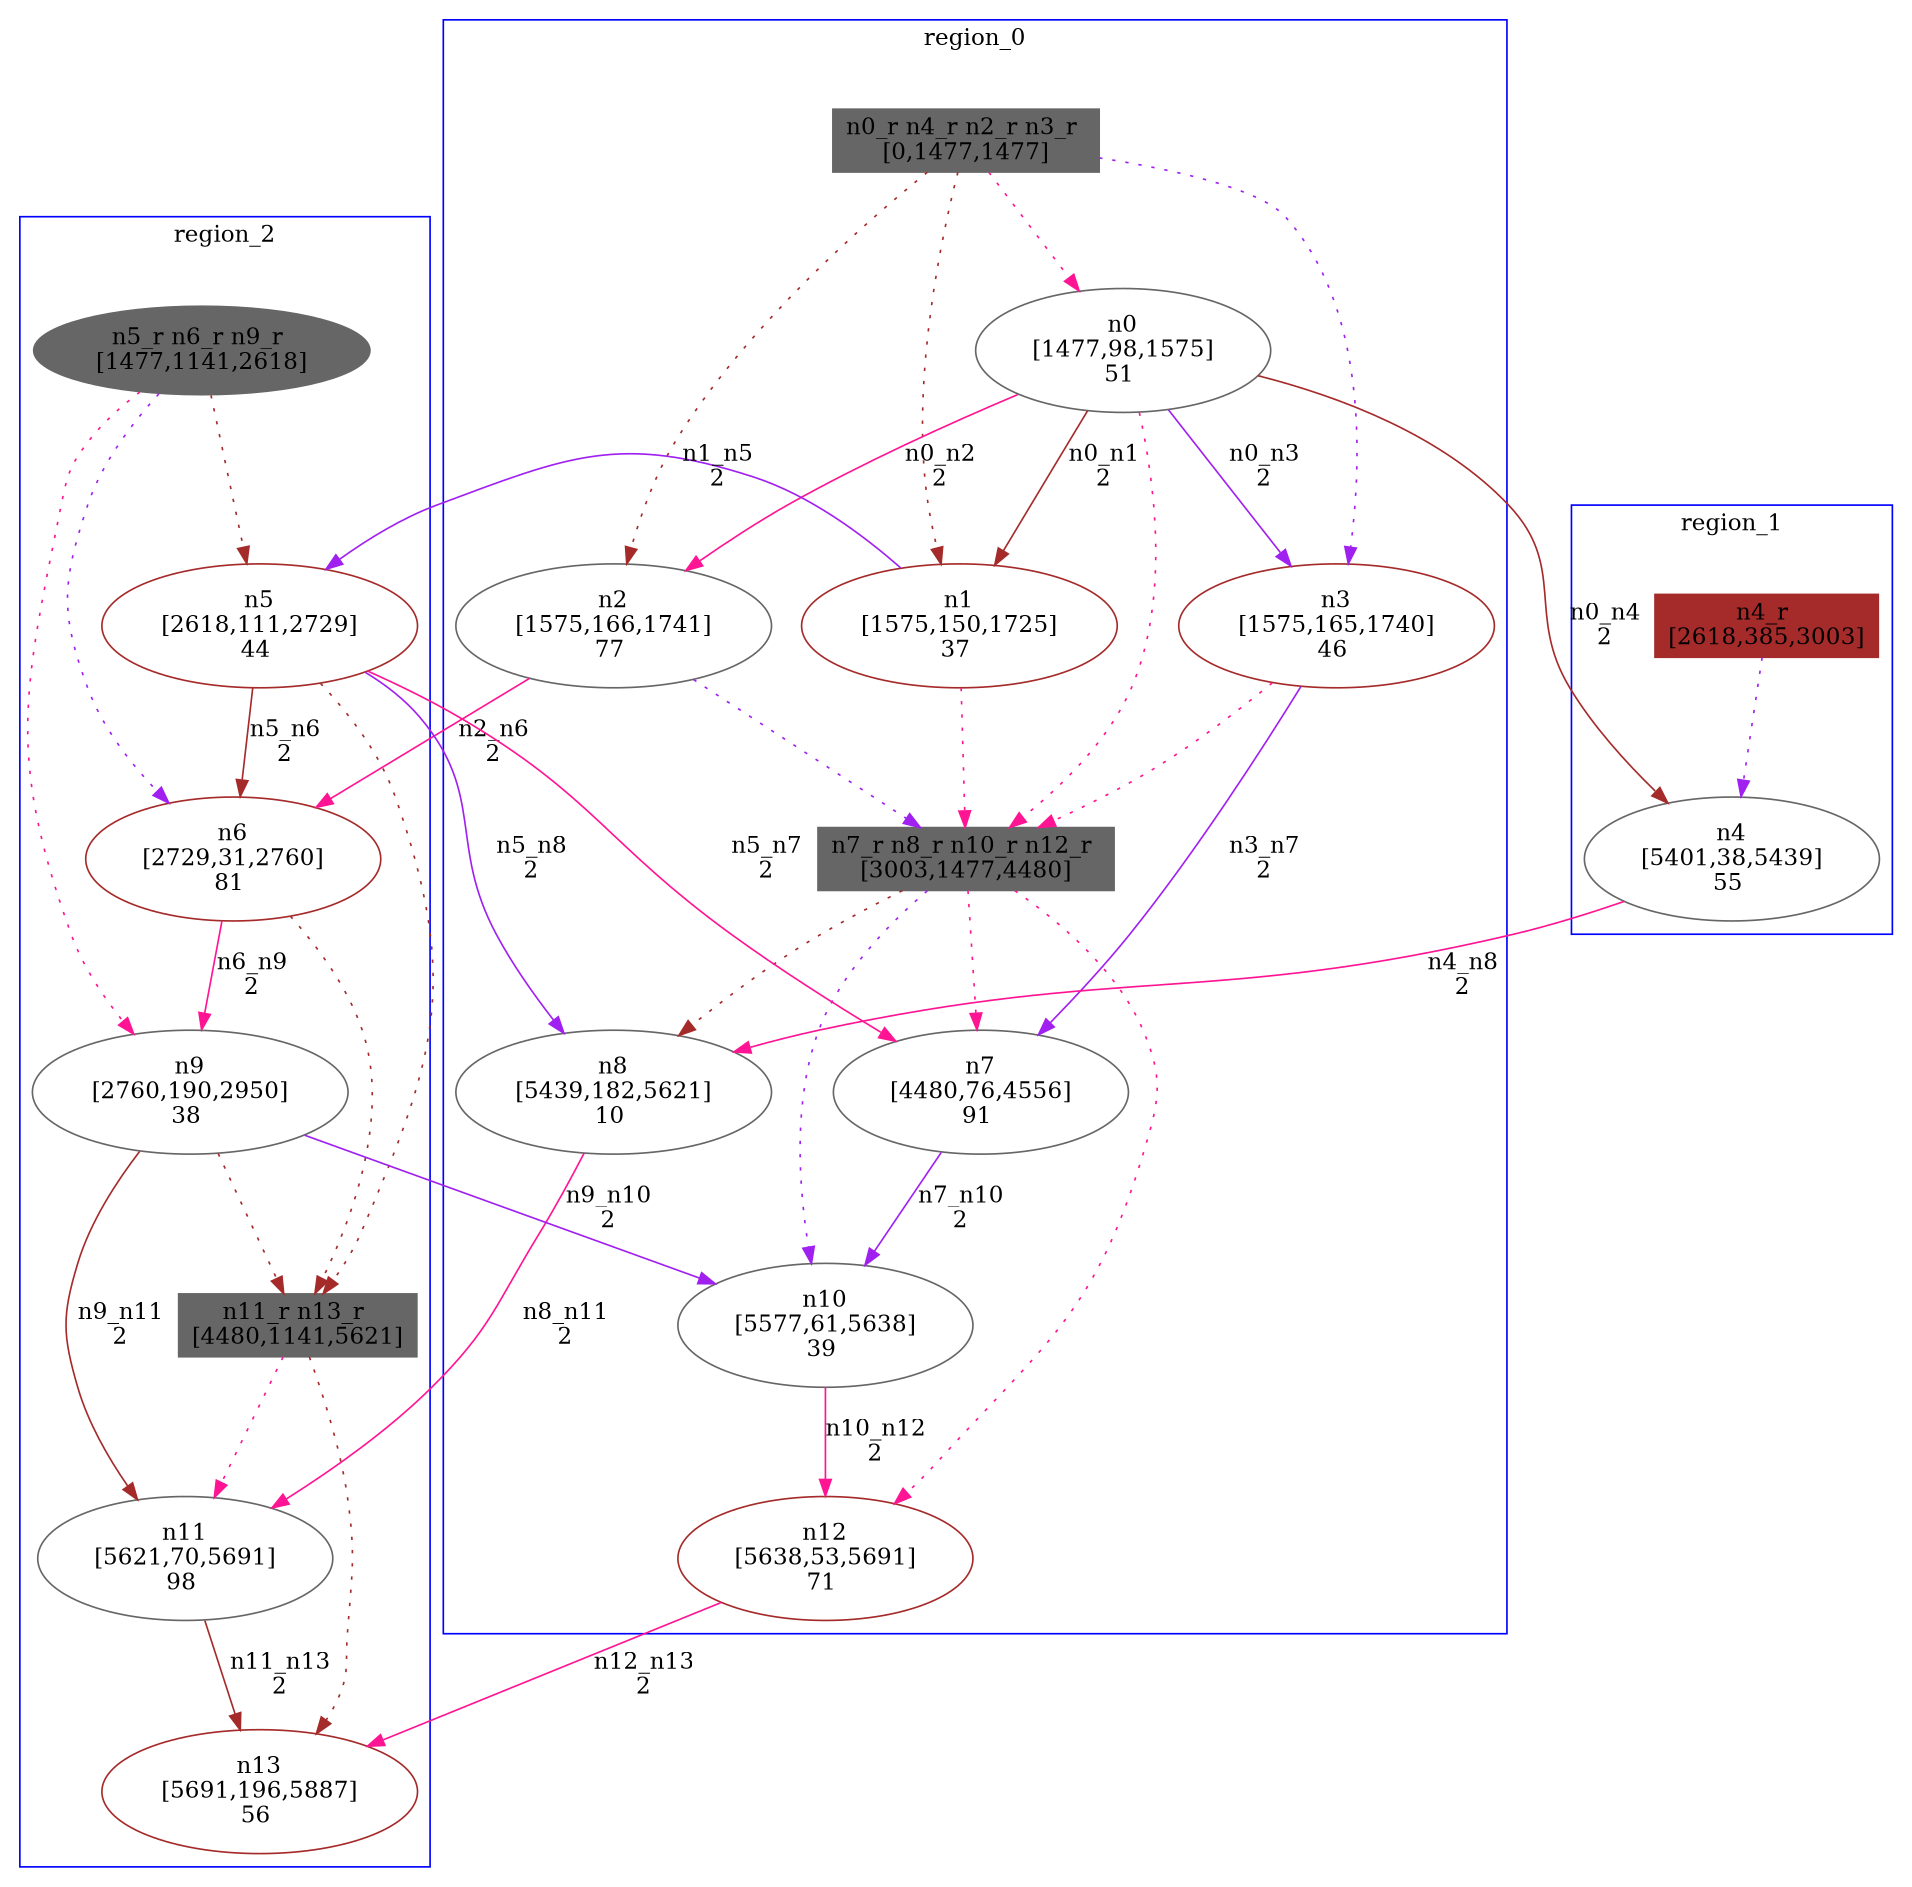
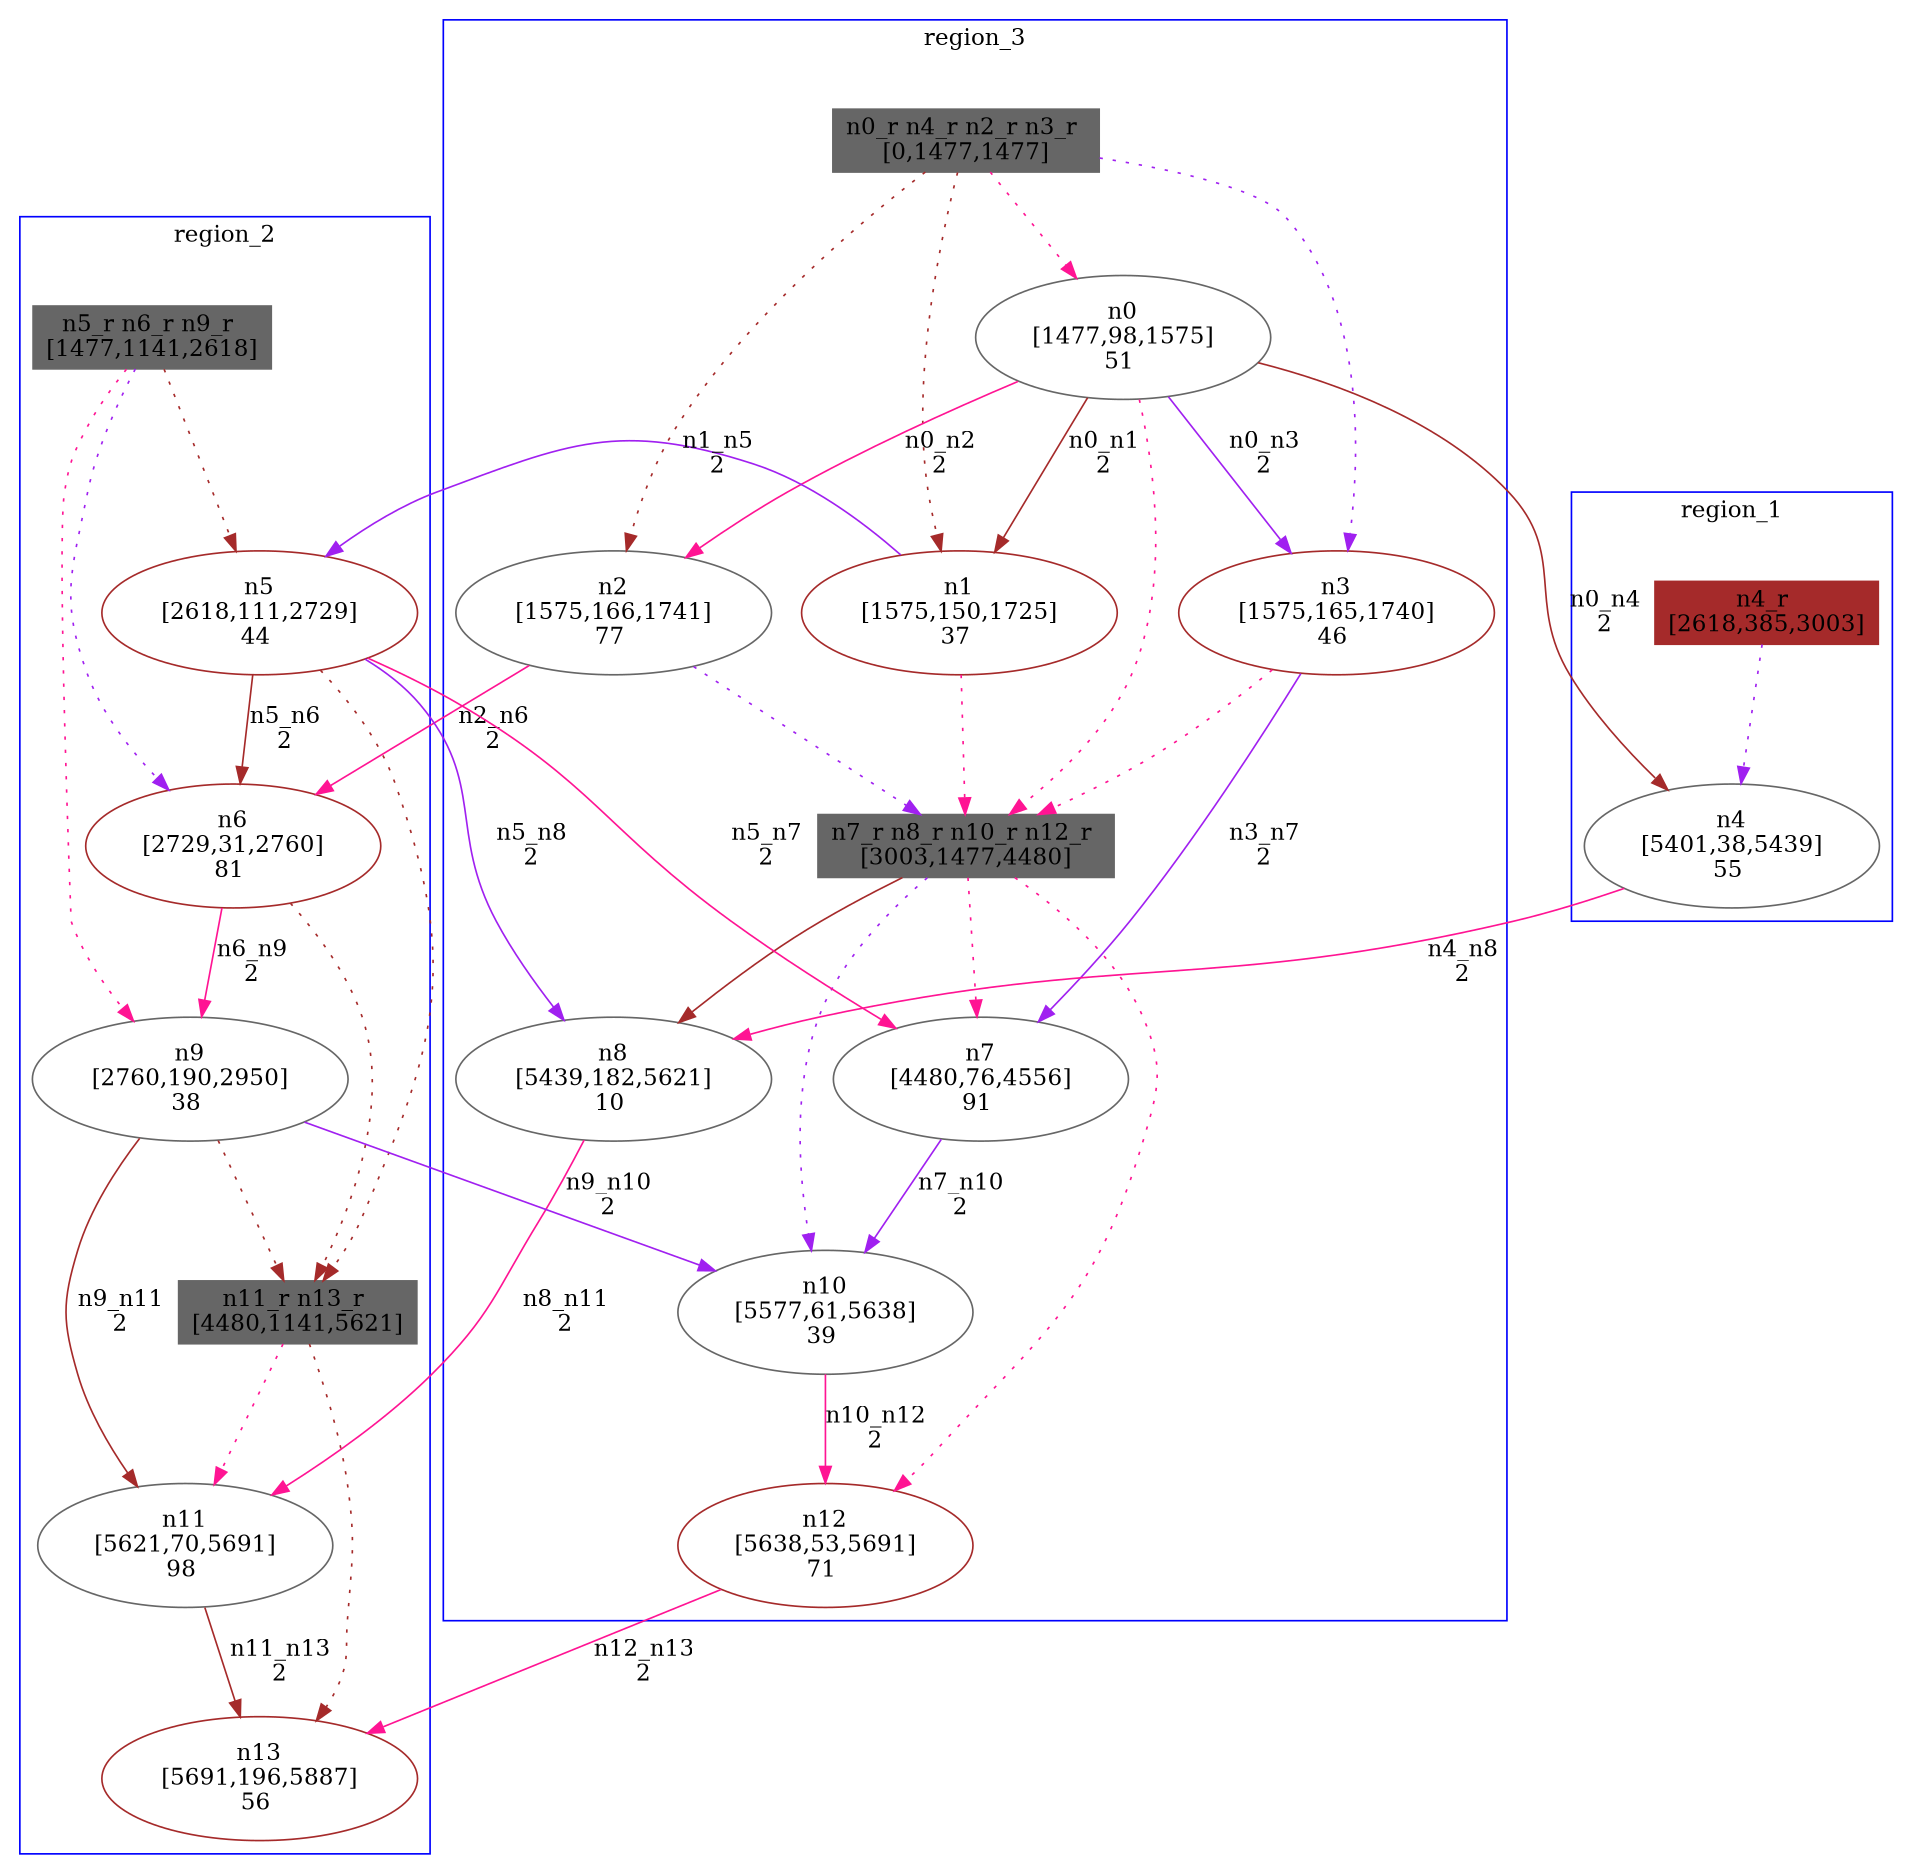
  digraph {
    node [color=gray40]
    edge [color=deeppink style=dotted]
    n1 [label="n0_r n4_r n2_r n3_r \n[0,1477,1477]" shape=box style=filled]
    n2 [label="n0\n[1477,98,1575]\n51 "]
    n3 [color=brown label="n1\n[1575,150,1725]\n37 "]
    n4 [label="n2\n[1575,166,1741]\n77 "]
    n5 [color=brown label="n3\n[1575,165,1740]\n46 "]
    n6 [label="n7_r n8_r n10_r n12_r \n[3003,1477,4480]" shape=box style=filled]
    n7 [label="n7\n[4480,76,4556]\n91 "]
    n8 [label="n8\n[5439,182,5621]\n10 "]
    n9 [label="n10\n[5577,61,5638]\n39 "]
    n10 [color=brown label="n12\n[5638,53,5691]\n71 "]
    n11 [color=brown label="n4_r \n[2618,385,3003]" shape=box style=filled]
    n12 [label="n4\n[5401,38,5439]\n55 "]
-   n13 [label="n5_r n6_r n9_r \n[1477,1141,2618]" shape=ellipse style=filled]
+   n13 [label="n5_r n6_r n9_r \n[1477,1141,2618]" shape=box style=filled]
    n14 [color=brown label="n5\n[2618,111,2729]\n44 "]
    n15 [color=brown label="n6\n[2729,31,2760]\n81 "]
    n16 [label="n9\n[2760,190,2950]\n38 "]
    n17 [label="n11_r n13_r \n[4480,1141,5621]" shape=box style=filled]
    n18 [label="n11\n[5621,70,5691]\n98 "]
    n19 [color=brown label="n13\n[5691,196,5887]\n56 "]
    subgraph cluster_1 {
      color=blue
-     label=region_0
+     label=region_3
      stytle=filled
      n1
      n2
      n3
      n4
      n5
      n6
      n7
      n8
      n9
      n10
    }
    subgraph cluster_2 {
      color=blue
      label=region_1
      stytle=filled
      n11
      n12
    }
    subgraph cluster_3 {
      color=blue
      label=region_2
      stytle=filled
      n13
      n14
      n15
      n16
      n17
      n18
      n19
    }
    n1 -> n2
    n1 -> n3 [color=brown]
    n1 -> n4 [color=brown]
    n1 -> n5 [color=purple]
    n2 -> n3 [color=brown label="n0_n1\n2" style=""]
    n2 -> n4 [label="n0_n2\n2" style=""]
    n2 -> n5 [color=purple label="n0_n3\n2" style=""]
    n2 -> n6
    n2 -> n12 [color=brown label="n0_n4\n2" style=""]
    n3 -> n6
    n3 -> n14 [color=purple label="n1_n5\n2" style=""]
    n4 -> n6 [color=purple]
    n4 -> n15 [label="n2_n6\n2" style=""]
    n5 -> n6
    n5 -> n7 [color=purple label="n3_n7\n2" style=""]
    n6 -> n7
-   n6 -> n8 [color=brown]
+   n6 -> n8 [color=brown style=solid]
    n6 -> n9 [color=purple]
    n6 -> n10
    n7 -> n9 [color=purple label="n7_n10\n2" style=""]
    n8 -> n18 [label="n8_n11\n2" style=""]
    n9 -> n10 [label="n10_n12\n2" style=""]
    n10 -> n19 [label="n12_n13\n2" style=""]
    n11 -> n12 [color=purple]
    n12 -> n8 [label="n4_n8\n2" style=""]
    n13 -> n14 [color=brown]
    n13 -> n15 [color=purple]
    n13 -> n16
    n14 -> n7 [label="n5_n7\n2" style=""]
    n14 -> n8 [color=purple label="n5_n8\n2" style=""]
    n14 -> n15 [color=brown label="n5_n6\n2" style=""]
    n14 -> n17 [color=brown]
    n15 -> n16 [label="n6_n9\n2" style=""]
    n15 -> n17 [color=brown]
    n16 -> n9 [color=purple label="n9_n10\n2" style=""]
    n16 -> n17 [color=brown]
    n16 -> n18 [color=brown label="n9_n11\n2" style=""]
    n17 -> n18
    n17 -> n19 [color=brown]
    n18 -> n19 [color=brown label="n11_n13\n2" style=""]
  }
